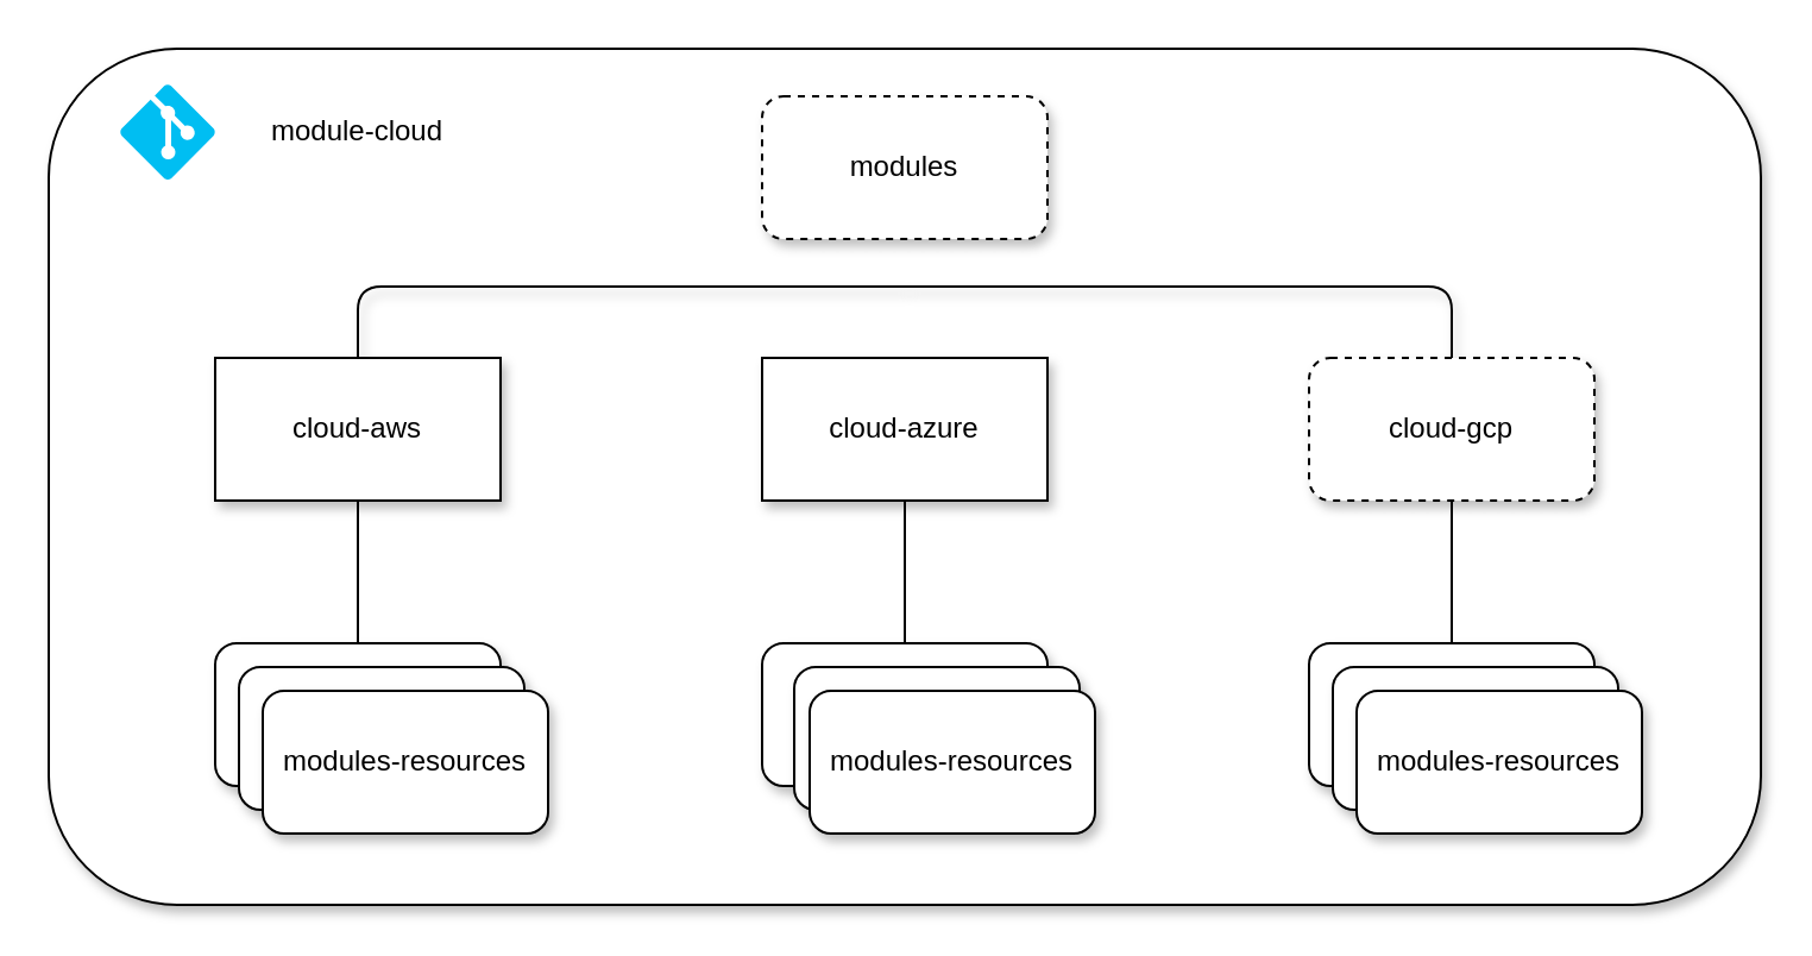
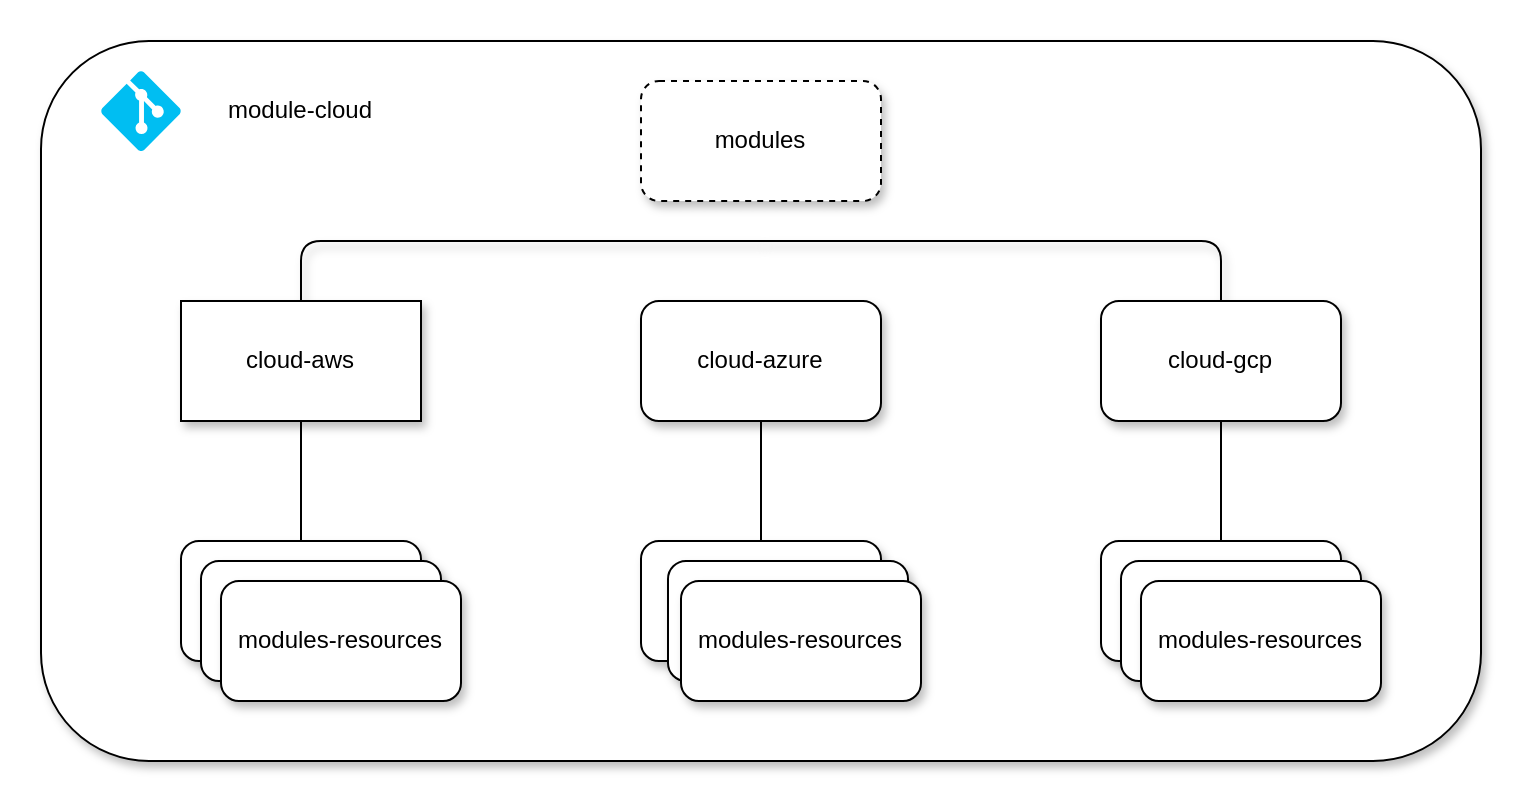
  <mxCell id="0" />
  <mxCell id="1" parent="0" />
  <mxCell id="2" value="" style="rounded=1;whiteSpace=wrap;html=1;shadow=1;glass=0;" parent="1" vertex="1"><mxGeometry x="20" y="20" width="720" height="360" as="geometry" /></mxCell>
  <mxCell id="3" style="edgeStyle=none;html=1;entryX=0.5;entryY=0;entryDx=0;entryDy=0;endArrow=none;endFill=0;shadow=1;" parent="1" target="7" edge="1"><mxGeometry relative="1" as="geometry"><mxPoint x="380" y="120" as="sourcePoint" /><Array as="points"><mxPoint x="150" y="120" /></Array></mxGeometry></mxCell>
  <mxCell id="4" style="edgeStyle=none;html=1;entryX=0.5;entryY=0;entryDx=0;entryDy=0;endArrow=none;endFill=0;shadow=1;" parent="1" target="11" edge="1"><mxGeometry relative="1" as="geometry"><mxPoint x="380" y="120" as="sourcePoint" /><Array as="points"><mxPoint x="610" y="120" /></Array></mxGeometry></mxCell>
  <mxCell id="5" value="modules" style="rounded=1;whiteSpace=wrap;html=1;shadow=1;dashed=1;" parent="1" vertex="1"><mxGeometry x="320" y="40" width="120" height="60" as="geometry" /></mxCell>
  <mxCell id="6" style="edgeStyle=none;html=1;entryX=0.5;entryY=0;entryDx=0;entryDy=0;endArrow=none;endFill=0;" parent="1" source="7" target="12" edge="1"><mxGeometry relative="1" as="geometry" /></mxCell>
  <mxCell id="7" value="cloud-aws" style="whiteSpace=wrap;html=1;shadow=1;rounded=0;" parent="1" vertex="1"><mxGeometry x="90" y="150" width="120" height="60" as="geometry" /></mxCell>
  <mxCell id="8" style="edgeStyle=none;html=1;entryX=0.5;entryY=0;entryDx=0;entryDy=0;endArrow=none;endFill=0;" parent="1" source="9" target="13" edge="1"><mxGeometry relative="1" as="geometry" /></mxCell>
- <mxCell id="9" value="cloud-azure" style="whiteSpace=wrap;html=1;shadow=1;rounded=0;" parent="1" vertex="1"><mxGeometry x="320" y="150" width="120" height="60" as="geometry" /></mxCell>
+ <mxCell id="9" value="cloud-azure" style="rounded=1;whiteSpace=wrap;html=1;shadow=1;" parent="1" vertex="1"><mxGeometry x="320" y="150" width="120" height="60" as="geometry" /></mxCell>
  <mxCell id="10" style="edgeStyle=none;html=1;entryX=0.5;entryY=0;entryDx=0;entryDy=0;endArrow=none;endFill=0;" parent="1" source="11" target="14" edge="1"><mxGeometry relative="1" as="geometry" /></mxCell>
- <mxCell id="11" value="cloud-gcp" style="rounded=1;whiteSpace=wrap;html=1;shadow=1;dashed=1;" parent="1" vertex="1"><mxGeometry x="550" y="150" width="120" height="60" as="geometry" /></mxCell>
+ <mxCell id="11" value="cloud-gcp" style="rounded=1;whiteSpace=wrap;html=1;shadow=1;" parent="1" vertex="1"><mxGeometry x="550" y="150" width="120" height="60" as="geometry" /></mxCell>
  <mxCell id="12" value="" style="rounded=1;whiteSpace=wrap;html=1;shadow=1;" parent="1" vertex="1"><mxGeometry x="90" y="270" width="120" height="60" as="geometry" /></mxCell>
  <mxCell id="13" value="" style="rounded=1;whiteSpace=wrap;html=1;shadow=1;" parent="1" vertex="1"><mxGeometry x="320" y="270" width="120" height="60" as="geometry" /></mxCell>
  <mxCell id="14" value="" style="rounded=1;whiteSpace=wrap;html=1;shadow=1;" parent="1" vertex="1"><mxGeometry x="550" y="270" width="120" height="60" as="geometry" /></mxCell>
  <mxCell id="15" value="" style="rounded=1;whiteSpace=wrap;html=1;shadow=1;" parent="1" vertex="1"><mxGeometry x="333.5" y="280" width="120" height="60" as="geometry" /></mxCell>
  <mxCell id="16" value="" style="rounded=1;whiteSpace=wrap;html=1;shadow=1;" parent="1" vertex="1"><mxGeometry x="100" y="280" width="120" height="60" as="geometry" /></mxCell>
  <mxCell id="17" value="modules-resources" style="rounded=1;whiteSpace=wrap;html=1;shadow=1;" parent="1" vertex="1"><mxGeometry x="110" y="290" width="120" height="60" as="geometry" /></mxCell>
  <mxCell id="18" value="modules-resources" style="rounded=1;whiteSpace=wrap;html=1;shadow=1;" parent="1" vertex="1"><mxGeometry x="340" y="290" width="120" height="60" as="geometry" /></mxCell>
  <mxCell id="19" value="" style="rounded=1;whiteSpace=wrap;html=1;shadow=1;" parent="1" vertex="1"><mxGeometry x="560" y="280" width="120" height="60" as="geometry" /></mxCell>
  <mxCell id="20" value="modules-resources" style="rounded=1;whiteSpace=wrap;html=1;shadow=1;" parent="1" vertex="1"><mxGeometry x="570" y="290" width="120" height="60" as="geometry" /></mxCell>
  <mxCell id="21" value="" style="verticalLabelPosition=bottom;html=1;verticalAlign=top;align=center;strokeColor=none;fillColor=#00BEF2;shape=mxgraph.azure.git_repository;" parent="1" vertex="1"><mxGeometry x="50" y="35" width="40" height="40" as="geometry" /></mxCell>
  <mxCell id="22" value="module-cloud" style="text;html=1;strokeColor=none;fillColor=none;align=center;verticalAlign=middle;whiteSpace=wrap;rounded=0;" parent="1" vertex="1"><mxGeometry x="85" y="40" width="130" height="30" as="geometry" /></mxCell>
